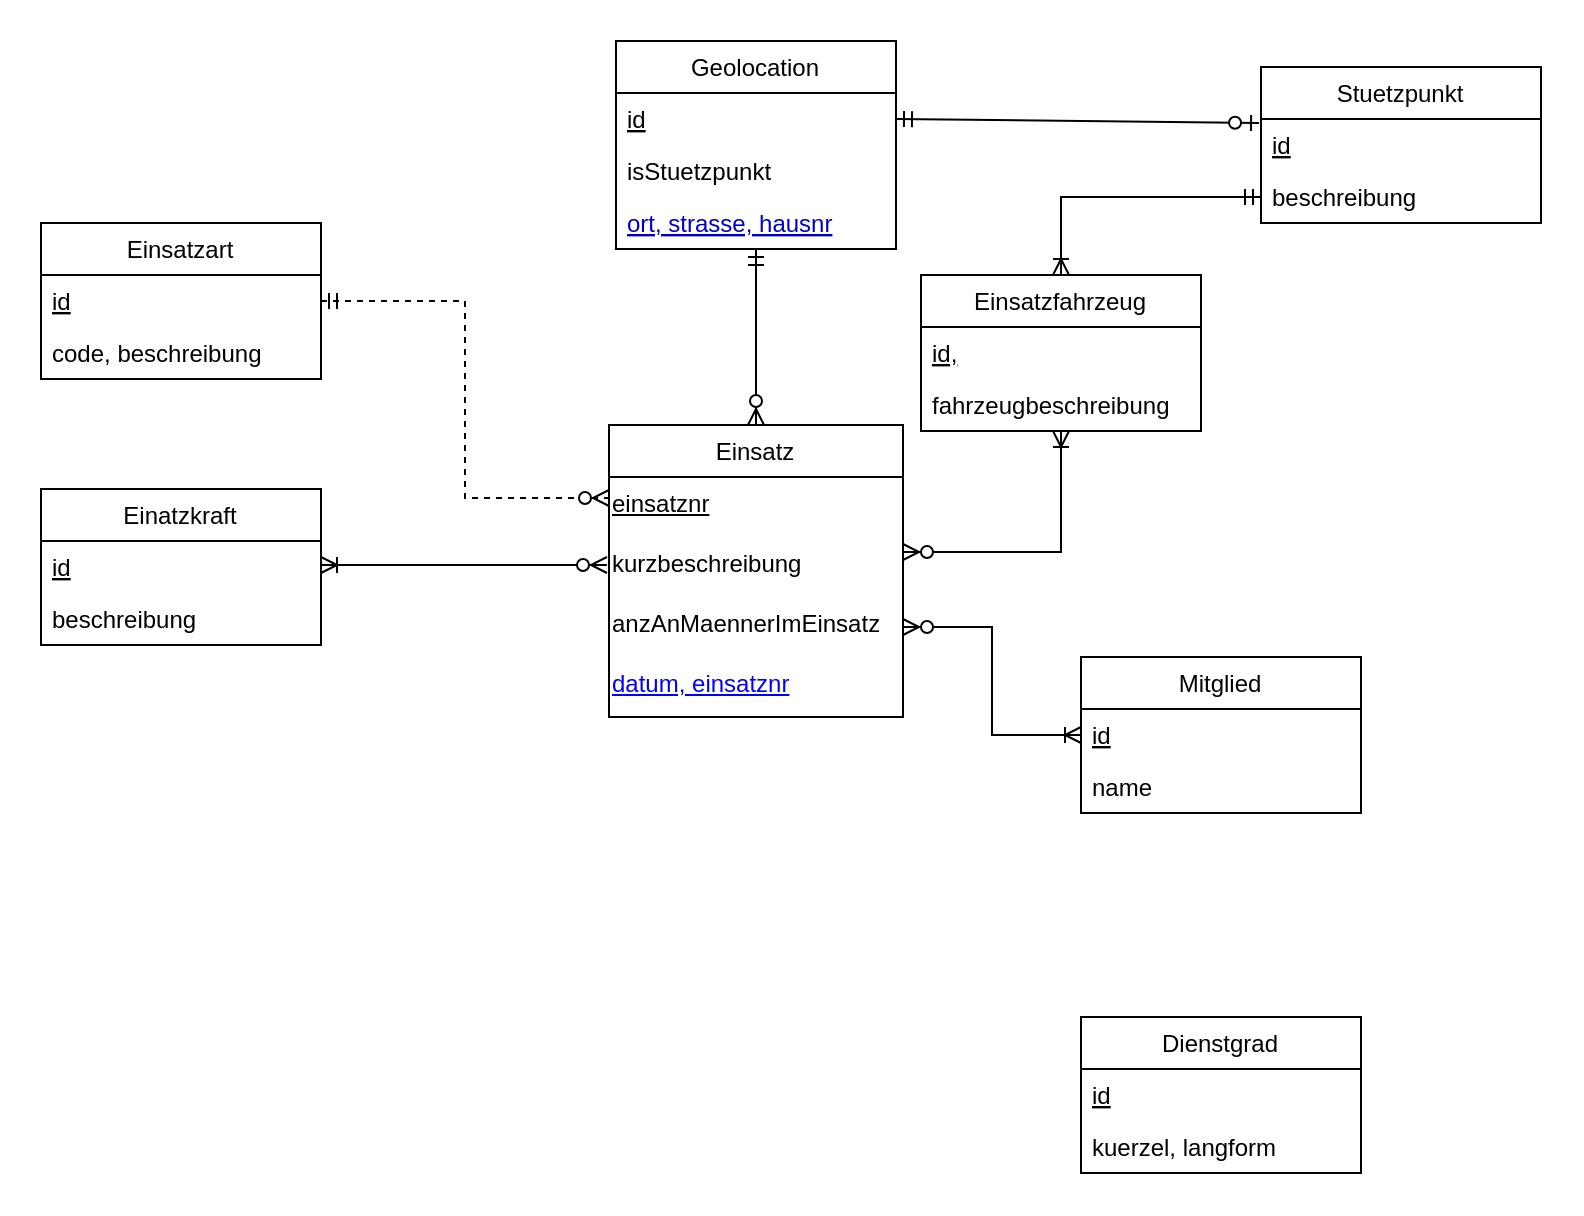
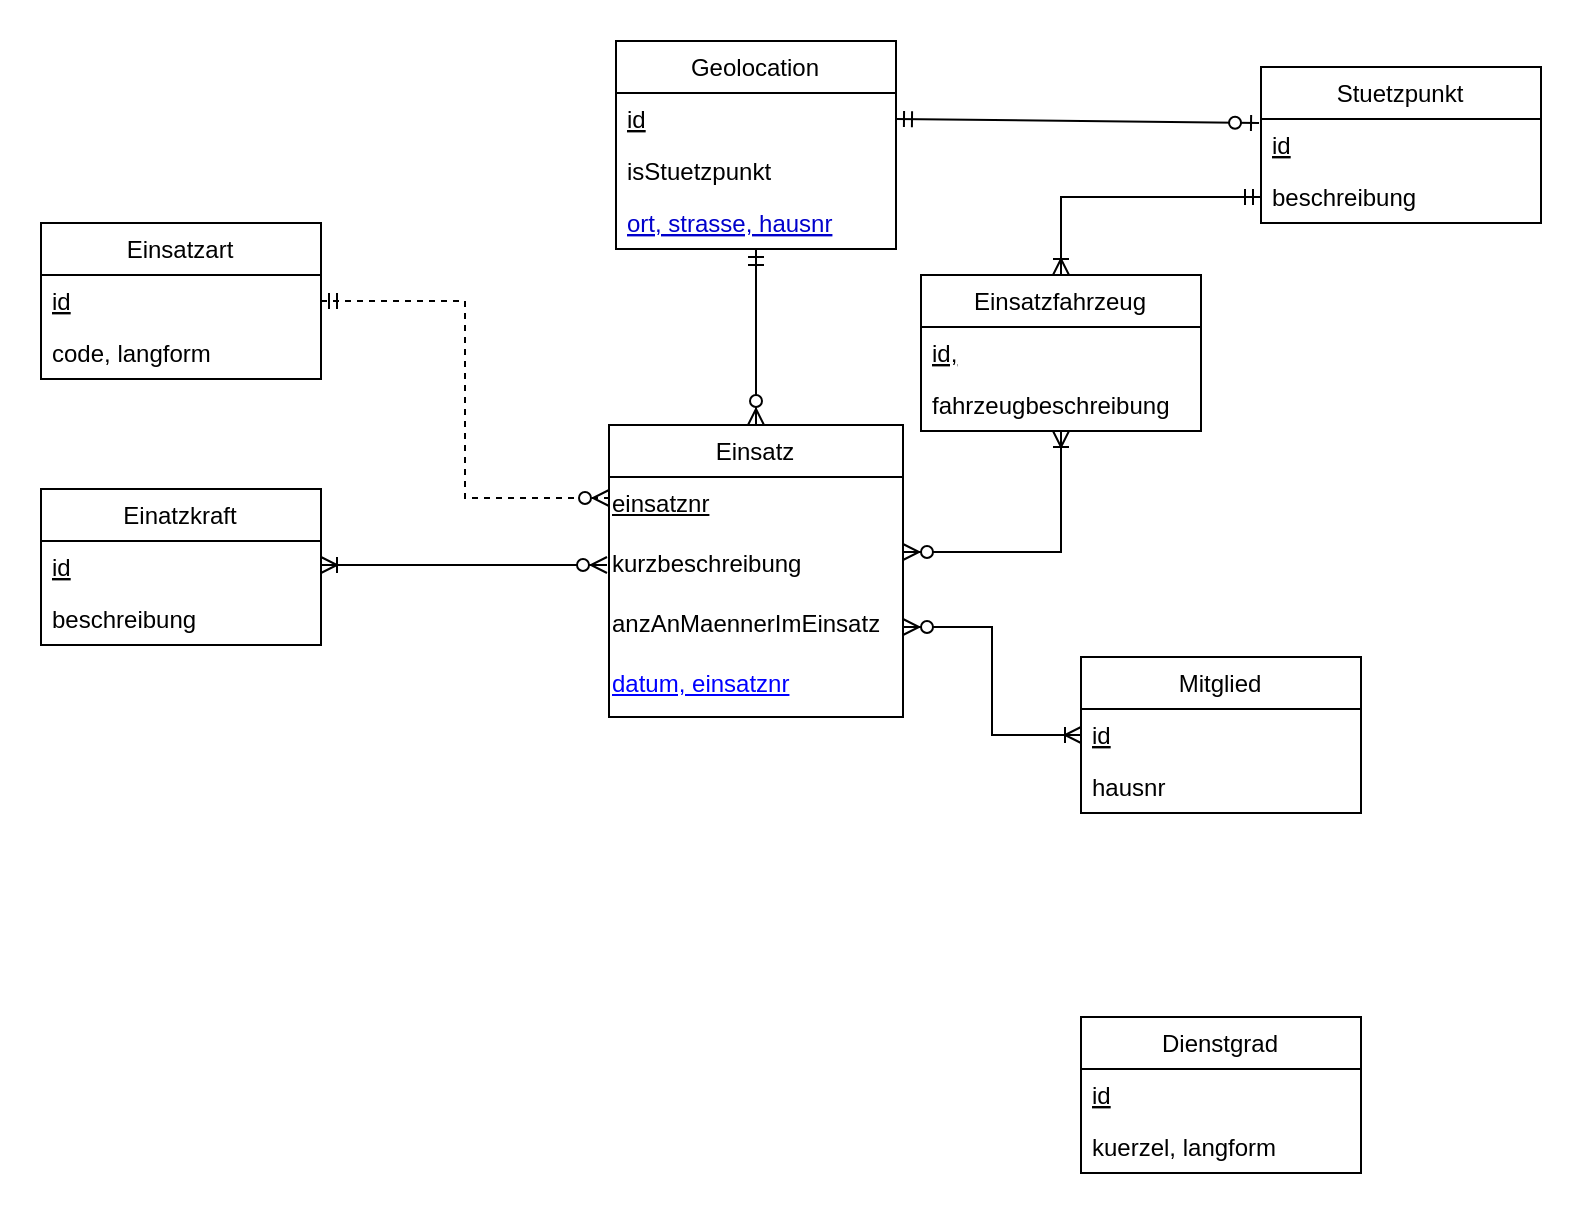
  <mxCell id="0" />
  <mxCell id="1" parent="0" />
  <mxCell id="2" style="edgeStyle=orthogonalEdgeStyle;rounded=0;orthogonalLoop=1;jettySize=auto;html=1;entryX=1;entryY=0.25;entryDx=0;entryDy=0;startArrow=ERoneToMany;startFill=0;endArrow=ERzeroToMany;endFill=1;" parent="1" edge="1" target="12" source="4"><mxGeometry as="geometry" relative="1"><Array as="points"><mxPoint y="276" x="530" /></Array></mxGeometry></mxCell>
  <mxCell id="3" style="edgeStyle=orthogonalEdgeStyle;rounded=0;orthogonalLoop=1;jettySize=auto;html=1;exitX=0.5;exitY=0;exitDx=0;exitDy=0;entryX=0;entryY=0.5;entryDx=0;entryDy=0;startArrow=ERoneToMany;startFill=0;sourcePerimeterSpacing=5;endArrow=ERmandOne;endFill=0;targetPerimeterSpacing=5;strokeColor=#000000;" parent="1" edge="1" target="9" source="4"><mxGeometry as="geometry" relative="1" /></mxCell>
  <mxCell id="4" value="Einsatzfahrzeug" style="swimlane;fontStyle=0;childLayout=stackLayout;horizontal=1;startSize=26;fillColor=none;horizontalStack=0;resizeParent=1;resizeParentMax=0;resizeLast=0;collapsible=1;marginBottom=0;" parent="1" vertex="1"><mxGeometry as="geometry" y="137" x="460" height="78" width="140" /></mxCell>
  <mxCell id="5" value="id," style="text;strokeColor=none;fillColor=none;align=left;verticalAlign=top;spacingLeft=4;spacingRight=4;overflow=hidden;rotatable=0;points=[[0,0.5],[1,0.5]];portConstraint=eastwest;fontStyle=4" parent="4" vertex="1"><mxGeometry as="geometry" y="26" height="26" width="140" /></mxCell>
  <mxCell id="6" value="fahrzeugbeschreibung" style="text;strokeColor=none;fillColor=none;align=left;verticalAlign=top;spacingLeft=4;spacingRight=4;overflow=hidden;rotatable=0;points=[[0,0.5],[1,0.5]];portConstraint=eastwest;" parent="4" vertex="1"><mxGeometry as="geometry" y="52" height="26" width="140" /></mxCell>
  <mxCell id="7" value="Stuetzpunkt" style="swimlane;fontStyle=0;childLayout=stackLayout;horizontal=1;startSize=26;fillColor=none;horizontalStack=0;resizeParent=1;resizeParentMax=0;resizeLast=0;collapsible=1;marginBottom=0;" parent="1" vertex="1"><mxGeometry as="geometry" y="33" x="630" height="78" width="140" /></mxCell>
  <mxCell id="8" value="id" style="text;strokeColor=none;fillColor=none;align=left;verticalAlign=top;spacingLeft=4;spacingRight=4;overflow=hidden;rotatable=0;points=[[0,0.5],[1,0.5]];portConstraint=eastwest;fontStyle=4" parent="7" vertex="1"><mxGeometry as="geometry" y="26" height="26" width="140" /></mxCell>
  <mxCell id="9" value="beschreibung" style="text;strokeColor=none;fillColor=none;align=left;verticalAlign=top;spacingLeft=4;spacingRight=4;overflow=hidden;rotatable=0;points=[[0,0.5],[1,0.5]];portConstraint=eastwest;" parent="7" vertex="1"><mxGeometry as="geometry" y="52" height="26" width="140" /></mxCell>
  <mxCell id="10" value="Einsatz" style="swimlane;fontStyle=0;childLayout=stackLayout;horizontal=1;startSize=26;fillColor=none;horizontalStack=0;resizeParent=1;resizeParentMax=0;resizeLast=0;collapsible=1;marginBottom=0;" parent="1" vertex="1"><mxGeometry as="geometry" y="212" x="304" height="146" width="147" /></mxCell>
  <mxCell id="11" value="&lt;u&gt;einsatznr&lt;/u&gt;" style="text;html=1;" parent="10" vertex="1"><mxGeometry as="geometry" y="26" height="30" width="147" /></mxCell>
  <mxCell id="12" value="kurzbeschreibung" style="text;html=1;" parent="10" vertex="1"><mxGeometry as="geometry" y="56" height="30" width="147" /></mxCell>
  <mxCell id="13" value="anzAnMaennerImEinsatz" style="text;html=1;" parent="10" vertex="1"><mxGeometry as="geometry" y="86" height="30" width="147" /></mxCell>
  <mxCell id="14" value="&lt;font color=&quot;#0000FF&quot;&gt;&lt;u&gt;datum, einsatznr&lt;/u&gt;&lt;/font&gt;" style="text;html=1;" parent="10" vertex="1"><mxGeometry as="geometry" y="116" height="30" width="147" /></mxCell>
  <mxCell id="15" style="edgeStyle=orthogonalEdgeStyle;rounded=0;orthogonalLoop=1;jettySize=auto;html=1;endArrow=ERzeroToMany;endFill=1;startArrow=ERmandOne;startFill=0;entryX=0.5;entryY=0;entryDx=0;entryDy=0;" parent="1" edge="1" target="10" source="17"><mxGeometry as="geometry" relative="1"><Array as="points"><mxPoint y="172" x="377" /><mxPoint y="172" x="377" /></Array><mxPoint as="targetPoint" y="202" x="377" /></mxGeometry></mxCell>
  <mxCell id="16" style="rounded=0;orthogonalLoop=1;jettySize=auto;html=1;entryX=-0.007;entryY=0.077;entryDx=0;entryDy=0;entryPerimeter=0;startArrow=ERmandOne;startFill=0;endArrow=ERzeroToOne;endFill=1;exitX=1;exitY=0.5;exitDx=0;exitDy=0;" parent="1" edge="1" target="8" source="18"><mxGeometry as="geometry" relative="1" /></mxCell>
  <mxCell id="17" value="Geolocation" style="swimlane;fontStyle=0;childLayout=stackLayout;horizontal=1;startSize=26;fillColor=none;horizontalStack=0;resizeParent=1;resizeParentMax=0;resizeLast=0;collapsible=1;marginBottom=0;" parent="1" vertex="1"><mxGeometry as="geometry" y="20" x="307.5" height="104" width="140" /></mxCell>
  <mxCell id="18" value="id&#10;" style="text;strokeColor=none;fillColor=none;align=left;verticalAlign=top;spacingLeft=4;spacingRight=4;overflow=hidden;rotatable=0;points=[[0,0.5],[1,0.5]];portConstraint=eastwest;fontStyle=4" parent="17" vertex="1"><mxGeometry as="geometry" y="26" height="26" width="140" /></mxCell>
  <mxCell id="19" value="isStuetzpunkt" style="text;strokeColor=none;fillColor=none;align=left;verticalAlign=top;spacingLeft=4;spacingRight=4;overflow=hidden;rotatable=0;points=[[0,0.5],[1,0.5]];portConstraint=eastwest;fontStyle=0" parent="17" vertex="1"><mxGeometry as="geometry" y="52" height="26" width="140" /></mxCell>
  <mxCell id="20" value="ort, strasse, hausnr" style="text;strokeColor=none;fillColor=none;align=left;verticalAlign=top;spacingLeft=4;spacingRight=4;overflow=hidden;rotatable=0;points=[[0,0.5],[1,0.5]];portConstraint=eastwest;fontColor=#0000CC;fontStyle=4" parent="17" vertex="1"><mxGeometry as="geometry" y="78" height="26" width="140" /></mxCell>
  <mxCell id="21" style="edgeStyle=orthogonalEdgeStyle;rounded=0;orthogonalLoop=1;jettySize=auto;html=1;startArrow=ERoneToMany;startFill=0;endArrow=ERzeroToMany;endFill=1;" parent="1" edge="1" source="22"><mxGeometry as="geometry" relative="1"><mxPoint as="targetPoint" y="282" x="303" /><Array as="points"><mxPoint y="282" x="303" /></Array></mxGeometry></mxCell>
  <mxCell id="22" value="Einatzkraft" style="swimlane;fontStyle=0;childLayout=stackLayout;horizontal=1;startSize=26;fillColor=none;horizontalStack=0;resizeParent=1;resizeParentMax=0;resizeLast=0;collapsible=1;marginBottom=0;" parent="1" vertex="1"><mxGeometry as="geometry" y="244" x="20" height="78" width="140" /></mxCell>
  <mxCell id="23" value="id" style="text;strokeColor=none;fillColor=none;align=left;verticalAlign=top;spacingLeft=4;spacingRight=4;overflow=hidden;rotatable=0;points=[[0,0.5],[1,0.5]];portConstraint=eastwest;fontStyle=4" parent="22" vertex="1"><mxGeometry as="geometry" y="26" height="26" width="140" /></mxCell>
  <mxCell id="24" value="beschreibung" style="text;strokeColor=none;fillColor=none;align=left;verticalAlign=top;spacingLeft=4;spacingRight=4;overflow=hidden;rotatable=0;points=[[0,0.5],[1,0.5]];portConstraint=eastwest;" parent="22" vertex="1"><mxGeometry as="geometry" y="52" height="26" width="140" /></mxCell>
  <mxCell id="25" style="edgeStyle=orthogonalEdgeStyle;rounded=0;orthogonalLoop=1;jettySize=auto;html=1;entryX=0;entryY=0.25;entryDx=0;entryDy=0;startArrow=ERmandOne;startFill=0;endArrow=ERzeroToMany;endFill=1;dashed=1;" parent="1" edge="1" target="10" source="26"><mxGeometry as="geometry" relative="1" /></mxCell>
  <mxCell id="26" value="Einsatzart" style="swimlane;fontStyle=0;childLayout=stackLayout;horizontal=1;startSize=26;fillColor=none;horizontalStack=0;resizeParent=1;resizeParentMax=0;resizeLast=0;collapsible=1;marginBottom=0;" parent="1" vertex="1"><mxGeometry as="geometry" y="111" x="20" height="78" width="140" /></mxCell>
  <mxCell id="27" value="id" style="text;strokeColor=none;fillColor=none;align=left;verticalAlign=top;spacingLeft=4;spacingRight=4;overflow=hidden;rotatable=0;points=[[0,0.5],[1,0.5]];portConstraint=eastwest;fontStyle=4" parent="26" vertex="1"><mxGeometry as="geometry" y="26" height="26" width="140" /></mxCell>
- <mxCell id="28" value="code, beschreibung" style="text;strokeColor=none;fillColor=none;align=left;verticalAlign=top;spacingLeft=4;spacingRight=4;overflow=hidden;rotatable=0;points=[[0,0.5],[1,0.5]];portConstraint=eastwest;" parent="26" vertex="1"><mxGeometry as="geometry" y="52" height="26" width="140" /></mxCell>
+ <mxCell id="28" value="code, langform" style="text;strokeColor=none;fillColor=none;align=left;verticalAlign=top;spacingLeft=4;spacingRight=4;overflow=hidden;rotatable=0;points=[[0,0.5],[1,0.5]];portConstraint=eastwest;" parent="26" vertex="1"><mxGeometry as="geometry" y="52" height="26" width="140" /></mxCell>
  <mxCell id="29" value="Mitglied" style="swimlane;fontStyle=0;childLayout=stackLayout;horizontal=1;startSize=26;fillColor=none;horizontalStack=0;resizeParent=1;resizeParentMax=0;resizeLast=0;collapsible=1;marginBottom=0;" parent="1" vertex="1"><mxGeometry as="geometry" y="328" x="540" height="78" width="140" /></mxCell>
  <mxCell id="30" value="id" style="text;strokeColor=none;fillColor=none;align=left;verticalAlign=top;spacingLeft=4;spacingRight=4;overflow=hidden;rotatable=0;points=[[0,0.5],[1,0.5]];portConstraint=eastwest;fontStyle=4" parent="29" vertex="1"><mxGeometry as="geometry" y="26" height="26" width="140" /></mxCell>
- <mxCell id="31" value="name" style="text;strokeColor=none;fillColor=none;align=left;verticalAlign=top;spacingLeft=4;spacingRight=4;overflow=hidden;rotatable=0;points=[[0,0.5],[1,0.5]];portConstraint=eastwest;" parent="29" vertex="1"><mxGeometry as="geometry" y="52" height="26" width="140" /></mxCell>
+ <mxCell id="31" value="hausnr" style="text;strokeColor=none;fillColor=none;align=left;verticalAlign=top;spacingLeft=4;spacingRight=4;overflow=hidden;rotatable=0;points=[[0,0.5],[1,0.5]];portConstraint=eastwest;" parent="29" vertex="1"><mxGeometry as="geometry" y="52" height="26" width="140" /></mxCell>
  <mxCell id="32" value="Dienstgrad" style="swimlane;fontStyle=0;childLayout=stackLayout;horizontal=1;startSize=26;fillColor=none;horizontalStack=0;resizeParent=1;resizeParentMax=0;resizeLast=0;collapsible=1;marginBottom=0;" parent="1" vertex="1"><mxGeometry as="geometry" y="508" x="540" height="78" width="140" /></mxCell>
  <mxCell id="33" value="id" style="text;strokeColor=none;fillColor=none;align=left;verticalAlign=top;spacingLeft=4;spacingRight=4;overflow=hidden;rotatable=0;points=[[0,0.5],[1,0.5]];portConstraint=eastwest;fontStyle=4" parent="32" vertex="1"><mxGeometry as="geometry" y="26" height="26" width="140" /></mxCell>
  <mxCell id="34" value="kuerzel, langform" style="text;strokeColor=none;fillColor=none;align=left;verticalAlign=top;spacingLeft=4;spacingRight=4;overflow=hidden;rotatable=0;points=[[0,0.5],[1,0.5]];portConstraint=eastwest;" parent="32" vertex="1"><mxGeometry as="geometry" y="52" height="26" width="140" /></mxCell>
  <mxCell id="35" style="edgeStyle=orthogonalEdgeStyle;rounded=0;orthogonalLoop=1;jettySize=auto;html=1;exitX=0;exitY=0.5;exitDx=0;exitDy=0;entryX=1;entryY=0.5;entryDx=0;entryDy=0;startArrow=ERoneToMany;startFill=0;strokeColor=#000000;endArrow=ERzeroToMany;endFill=1;targetPerimeterSpacing=5;sourcePerimeterSpacing=5;" parent="1" edge="1" target="13" source="30"><mxGeometry as="geometry" relative="1" /></mxCell>
